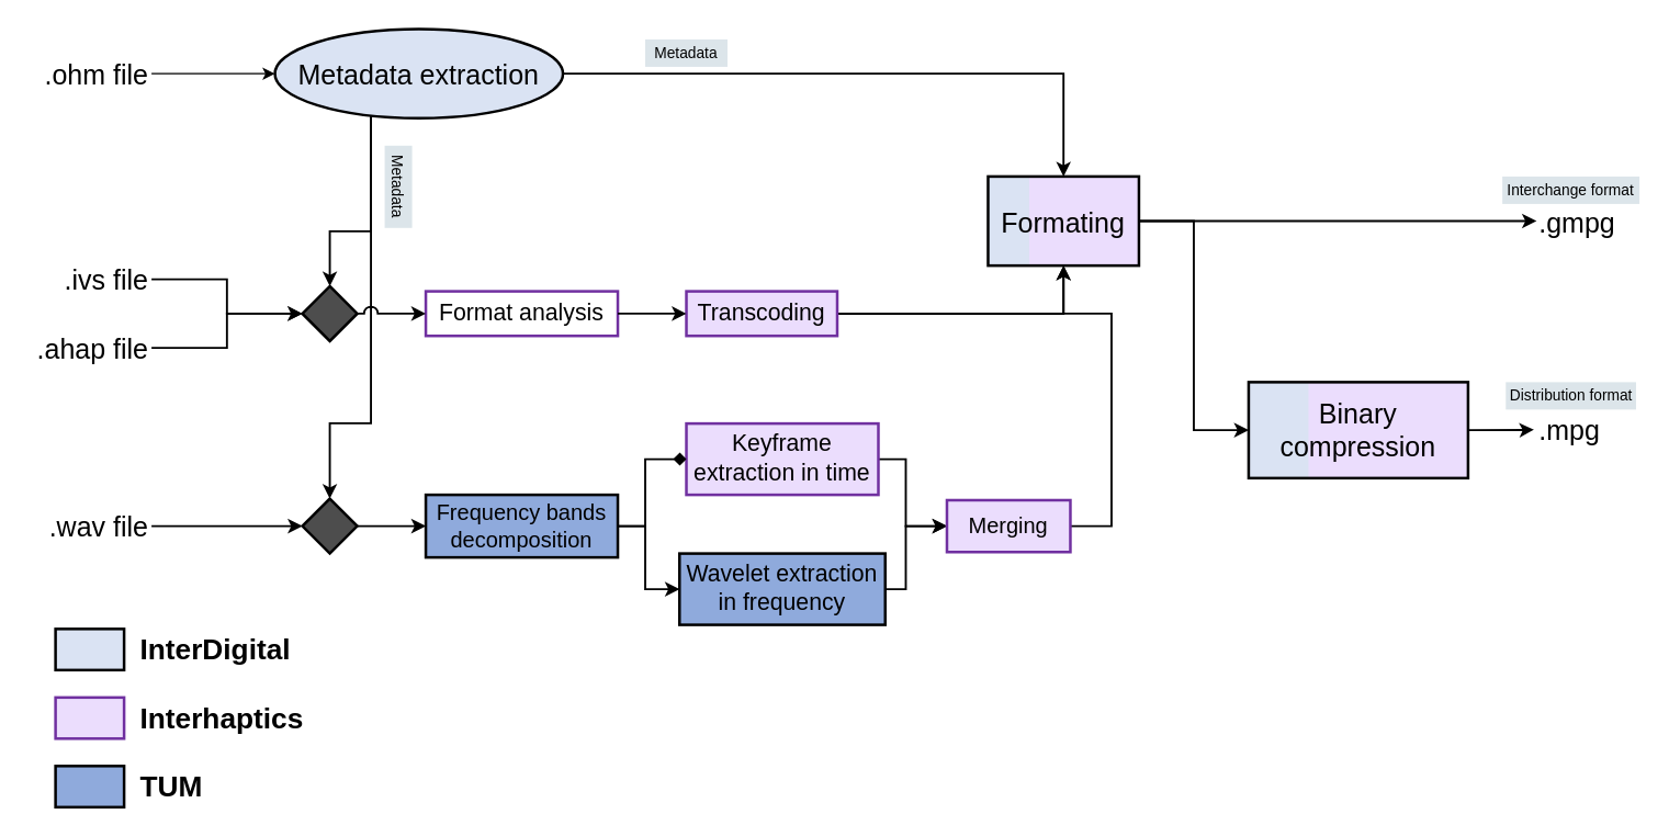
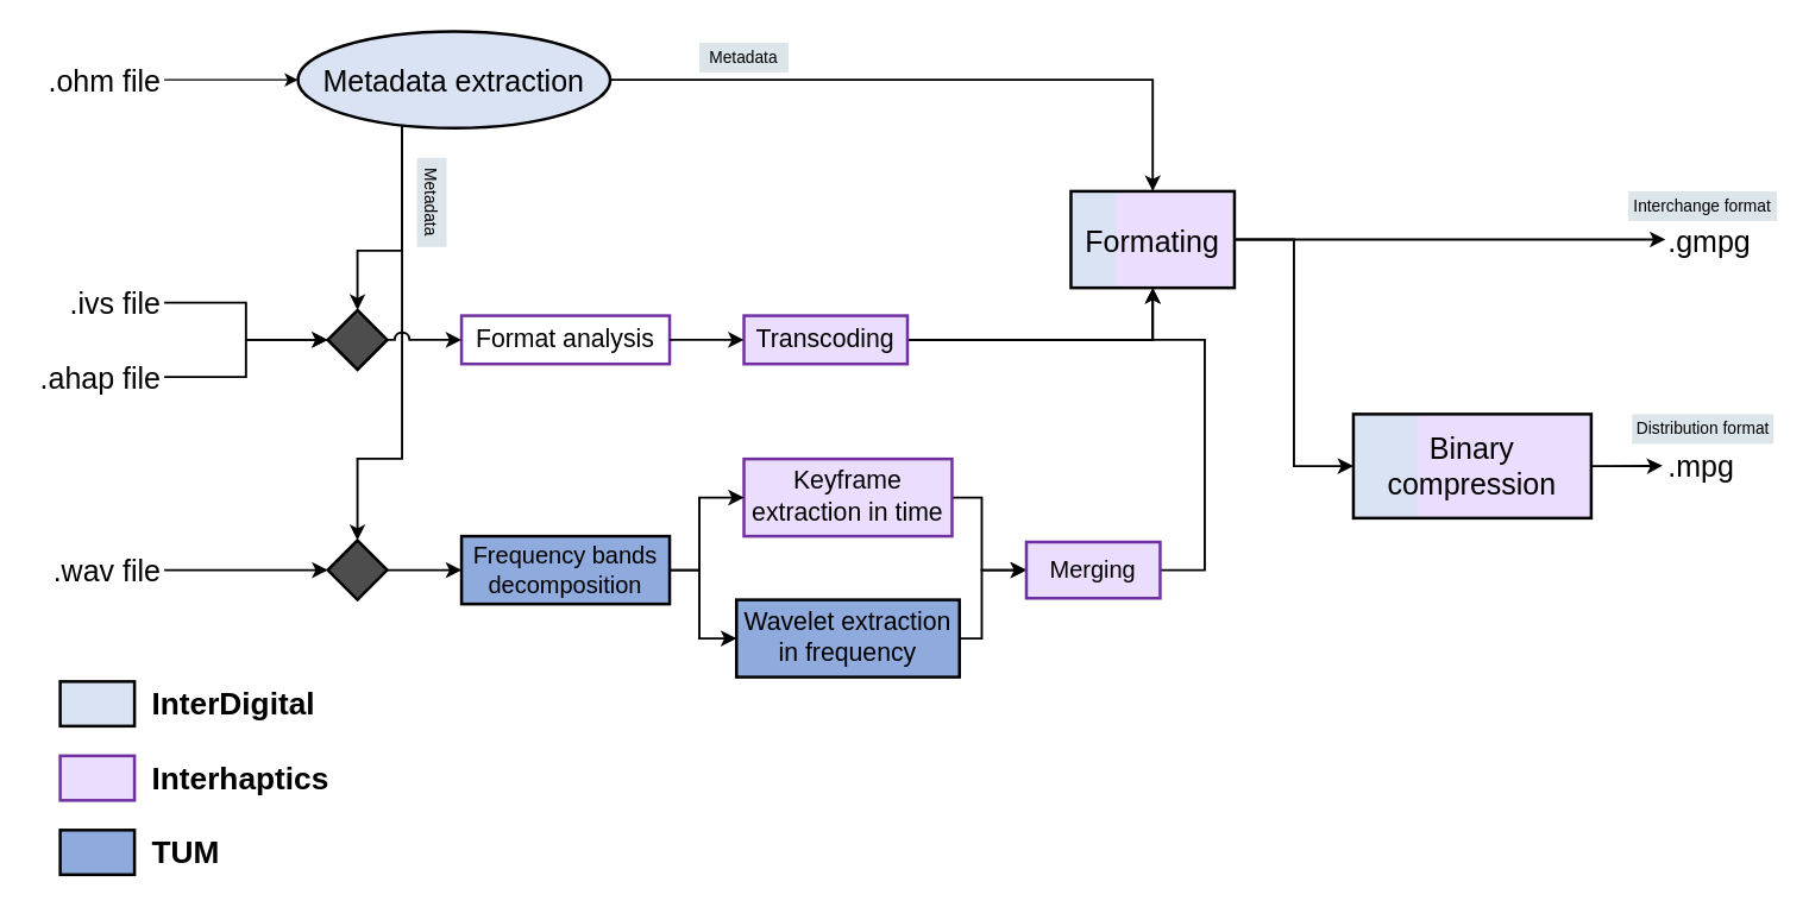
  <mxCell id="0" />
  <mxCell id="1" parent="0" />
  <mxCell id="2" value=".ohm file" style="text;html=1;strokeColor=none;fillColor=none;align=right;verticalAlign=middle;whiteSpace=wrap;rounded=0;fontSize=20;" parent="1" vertex="1"><mxGeometry x="20" y="38" width="90" height="30" as="geometry" /></mxCell>
  <mxCell id="3" value=".ivs file" style="text;html=1;strokeColor=none;fillColor=none;align=right;verticalAlign=middle;whiteSpace=wrap;rounded=0;fontSize=20;" parent="1" vertex="1"><mxGeometry x="20" y="178" width="90" height="50" as="geometry" /></mxCell>
  <mxCell id="4" value=".ahap&amp;nbsp;file" style="text;html=1;strokeColor=none;fillColor=none;align=right;verticalAlign=middle;whiteSpace=wrap;rounded=0;fontSize=20;" parent="1" vertex="1"><mxGeometry x="20" y="228" width="90" height="50" as="geometry" /></mxCell>
  <mxCell id="5" value=".wav file" style="text;html=1;strokeColor=none;fillColor=none;align=right;verticalAlign=middle;whiteSpace=wrap;rounded=0;fontSize=20;" parent="1" vertex="1"><mxGeometry x="20" y="358" width="90" height="50" as="geometry" /></mxCell>
  <mxCell id="6" style="edgeStyle=orthogonalEdgeStyle;rounded=0;jumpStyle=line;jumpSize=15;orthogonalLoop=1;jettySize=auto;html=1;fontSize=16;strokeWidth=1.5;" parent="1" source="7" target="33" edge="1"><mxGeometry relative="1" as="geometry"><mxPoint x="775" y="128" as="targetPoint" /></mxGeometry></mxCell>
  <mxCell id="7" value="Metadata extraction" style="ellipse;whiteSpace=wrap;html=1;fontSize=20;align=center;fillColor=#DAE3F3;strokeWidth=2;" parent="1" vertex="1"><mxGeometry x="200" y="20.5" width="210" height="65" as="geometry" /></mxCell>
  <mxCell id="8" style="edgeStyle=orthogonalEdgeStyle;rounded=0;orthogonalLoop=1;jettySize=auto;html=1;fontSize=20;" parent="1" source="2" target="7" edge="1"><mxGeometry x="90" y="242.5" as="geometry" /></mxCell>
  <mxCell id="9" value="" style="shape=hexagon;perimeter=hexagonPerimeter2;whiteSpace=wrap;html=1;fixedSize=1;fontSize=20;strokeColor=#000000;strokeWidth=2;fillColor=#4D4D4D;align=center;size=70;fontColor=#333333;" parent="1" vertex="1"><mxGeometry x="220" y="208" width="40" height="40" as="geometry" /></mxCell>
  <mxCell id="10" style="edgeStyle=orthogonalEdgeStyle;rounded=0;orthogonalLoop=1;jettySize=auto;html=1;fontSize=20;strokeWidth=1.5;" parent="1" source="3" target="9" edge="1"><mxGeometry x="90" y="242.5" as="geometry" /></mxCell>
  <mxCell id="11" style="edgeStyle=orthogonalEdgeStyle;rounded=0;orthogonalLoop=1;jettySize=auto;html=1;fontSize=20;strokeWidth=1.5;" parent="1" source="4" target="9" edge="1"><mxGeometry x="90" y="242.5" as="geometry" /></mxCell>
  <mxCell id="12" style="edgeStyle=orthogonalEdgeStyle;rounded=0;jumpStyle=arc;jumpSize=9;orthogonalLoop=1;jettySize=auto;html=1;fontSize=20;strokeWidth=1.5;" parent="1" source="7" target="9" edge="1"><mxGeometry x="90" y="242.5" as="geometry"><Array as="points"><mxPoint x="270" y="168" /><mxPoint x="240" y="168" /></Array></mxGeometry></mxCell>
  <mxCell id="13" value="" style="rhombus;whiteSpace=wrap;html=1;fontSize=20;strokeColor=#000000;strokeWidth=2;fillColor=#4D4D4D;align=center;" parent="1" vertex="1"><mxGeometry x="220" y="363" width="40" height="40" as="geometry" /></mxCell>
  <mxCell id="14" value="" style="edgeStyle=orthogonalEdgeStyle;rounded=0;orthogonalLoop=1;jettySize=auto;html=1;fontSize=20;strokeWidth=1.5;" parent="1" source="5" target="13" edge="1"><mxGeometry x="90" y="242.5" as="geometry" /></mxCell>
  <mxCell id="15" style="edgeStyle=orthogonalEdgeStyle;rounded=0;jumpStyle=line;jumpSize=15;orthogonalLoop=1;jettySize=auto;html=1;entryX=0.5;entryY=0;entryDx=0;entryDy=0;fontSize=20;strokeWidth=1.5;" parent="1" source="7" target="13" edge="1"><mxGeometry x="90" y="242.5" as="geometry"><Array as="points"><mxPoint x="270" y="308" /><mxPoint x="240" y="308" /></Array></mxGeometry></mxCell>
  <mxCell id="16" value="Format analysis" style="rounded=0;whiteSpace=wrap;html=1;fontSize=17;align=center;fillColor=#ffffff;strokeWidth=2;strokeColor=#7030A0;" parent="1" vertex="1"><mxGeometry x="310" y="211.75" width="140" height="32.5" as="geometry" /></mxCell>
  <mxCell id="17" style="edgeStyle=orthogonalEdgeStyle;rounded=0;jumpStyle=arc;jumpSize=9;orthogonalLoop=1;jettySize=auto;html=1;fontSize=20;strokeWidth=1.5;entryX=0;entryY=0.5;entryDx=0;entryDy=0;" parent="1" source="9" target="16" edge="1"><mxGeometry x="90" y="242.5" as="geometry"><mxPoint x="360" y="228" as="targetPoint" /></mxGeometry></mxCell>
  <mxCell id="18" style="edgeStyle=orthogonalEdgeStyle;rounded=0;jumpStyle=line;jumpSize=15;orthogonalLoop=1;jettySize=auto;html=1;fontSize=16;strokeWidth=1.5;entryX=0.5;entryY=1;entryDx=0;entryDy=0;" parent="1" source="19" edge="1"><mxGeometry relative="1" as="geometry"><mxPoint x="775" y="193" as="targetPoint" /><Array as="points"><mxPoint x="775" y="228" /></Array></mxGeometry></mxCell>
  <mxCell id="19" value="Transcoding" style="rounded=0;whiteSpace=wrap;html=1;fontSize=17;align=center;fillColor=#EBDDFD;strokeWidth=2;strokeColor=#7030A0;" parent="1" vertex="1"><mxGeometry x="500" y="211.75" width="110" height="32.5" as="geometry" /></mxCell>
  <mxCell id="20" value="" style="edgeStyle=orthogonalEdgeStyle;rounded=0;jumpStyle=arc;jumpSize=9;orthogonalLoop=1;jettySize=auto;html=1;fontSize=20;strokeWidth=1.5;" parent="1" source="16" target="19" edge="1"><mxGeometry x="90" y="242.5" as="geometry" /></mxCell>
  <mxCell id="21" value="Frequency bands decomposition" style="rounded=0;whiteSpace=wrap;html=1;fontSize=16;align=center;fillColor=#8FAADC;strokeWidth=2;strokeColor=#000000;" parent="1" vertex="1"><mxGeometry x="310" y="360.19" width="140" height="45.63" as="geometry" /></mxCell>
  <mxCell id="22" style="edgeStyle=orthogonalEdgeStyle;rounded=0;jumpStyle=line;jumpSize=15;orthogonalLoop=1;jettySize=auto;html=1;fontSize=20;strokeWidth=1.5;" parent="1" source="13" target="21" edge="1"><mxGeometry x="90" y="242.5" as="geometry" /></mxCell>
  <mxCell id="23" style="edgeStyle=orthogonalEdgeStyle;rounded=0;jumpStyle=line;jumpSize=15;orthogonalLoop=1;jettySize=auto;html=1;entryX=0;entryY=0.5;entryDx=0;entryDy=0;fontSize=16;strokeWidth=1.5;" parent="1" source="24" target="35" edge="1"><mxGeometry relative="1" as="geometry"><Array as="points"><mxPoint x="660" y="334" /><mxPoint x="660" y="383" /></Array></mxGeometry></mxCell>
  <mxCell id="24" value="Keyframe extraction in time" style="rounded=0;whiteSpace=wrap;html=1;fontSize=17;align=center;fillColor=#EBDDFD;strokeWidth=2;strokeColor=#7030A0;" parent="1" vertex="1"><mxGeometry x="500" y="308.19" width="140" height="52" as="geometry" /></mxCell>
- <mxCell id="25" style="edgeStyle=orthogonalEdgeStyle;rounded=0;jumpStyle=line;jumpSize=15;orthogonalLoop=1;jettySize=auto;html=1;fontSize=16;strokeWidth=1.5;entryX=0;entryY=0.5;entryDx=0;entryDy=0;endArrow=diamond;" parent="1" source="21" target="24" edge="1"><mxGeometry x="90" y="242.5" as="geometry"><mxPoint x="490" y="358" as="targetPoint" /><Array as="points"><mxPoint x="470" y="383" /><mxPoint x="470" y="334" /></Array></mxGeometry></mxCell>
+ <mxCell id="25" style="edgeStyle=orthogonalEdgeStyle;rounded=0;jumpStyle=line;jumpSize=15;orthogonalLoop=1;jettySize=auto;html=1;fontSize=16;strokeWidth=1.5;entryX=0;entryY=0.5;entryDx=0;entryDy=0;" parent="1" source="21" target="24" edge="1"><mxGeometry x="90" y="242.5" as="geometry"><mxPoint x="490" y="358" as="targetPoint" /><Array as="points"><mxPoint x="470" y="383" /><mxPoint x="470" y="334" /></Array></mxGeometry></mxCell>
  <mxCell id="26" style="edgeStyle=orthogonalEdgeStyle;rounded=0;jumpStyle=line;jumpSize=15;orthogonalLoop=1;jettySize=auto;html=1;entryX=0;entryY=0.5;entryDx=0;entryDy=0;fontSize=16;strokeWidth=1.5;" parent="1" source="27" target="35" edge="1"><mxGeometry relative="1" as="geometry"><Array as="points"><mxPoint x="660" y="429" /><mxPoint x="660" y="383" /></Array></mxGeometry></mxCell>
  <mxCell id="27" value="Wavelet extraction in frequency" style="rounded=0;whiteSpace=wrap;html=1;fontSize=17;align=center;fillColor=#8FAADC;strokeWidth=2;strokeColor=#000000;" parent="1" vertex="1"><mxGeometry x="495" y="403" width="150" height="52" as="geometry" /></mxCell>
  <mxCell id="28" style="edgeStyle=orthogonalEdgeStyle;rounded=0;jumpStyle=line;jumpSize=15;orthogonalLoop=1;jettySize=auto;html=1;fontSize=16;strokeWidth=1.5;entryX=0;entryY=0.5;entryDx=0;entryDy=0;" parent="1" source="21" target="27" edge="1"><mxGeometry x="90" y="242.5" as="geometry"><mxPoint x="410" y="438" as="targetPoint" /><Array as="points"><mxPoint x="470" y="383" /><mxPoint x="470" y="429" /></Array></mxGeometry></mxCell>
  <mxCell id="29" value="" style="group" parent="1" vertex="1" connectable="0"><mxGeometry x="720" y="128" width="110" height="65" as="geometry" /></mxCell>
  <mxCell id="30" value="" style="group" parent="29" vertex="1" connectable="0"><mxGeometry width="110" height="65" as="geometry" /></mxCell>
  <mxCell id="31" value="" style="rounded=0;whiteSpace=wrap;html=1;fontSize=20;align=center;fillColor=#DAE3F3;strokeWidth=2;strokeColor=none;gradientDirection=east;" parent="30" vertex="1"><mxGeometry width="110" height="65" as="geometry" /></mxCell>
  <mxCell id="32" value="" style="rounded=0;whiteSpace=wrap;html=1;fontSize=20;align=center;fillColor=#EBDDFD;strokeWidth=2;strokeColor=none;gradientDirection=east;" parent="30" vertex="1"><mxGeometry x="30" width="80" height="65" as="geometry" /></mxCell>
  <mxCell id="33" value="Formating" style="rounded=0;whiteSpace=wrap;html=1;fontSize=20;align=center;fillColor=none;strokeWidth=2;strokeColor=#000000;gradientDirection=east;gradientColor=#EBDDFD;" parent="29" vertex="1"><mxGeometry width="110" height="65" as="geometry" /></mxCell>
  <mxCell id="34" style="edgeStyle=orthogonalEdgeStyle;rounded=0;jumpStyle=line;jumpSize=15;orthogonalLoop=1;jettySize=auto;html=1;fontSize=16;strokeWidth=1.5;exitX=1;exitY=0.5;exitDx=0;exitDy=0;" parent="1" source="35" target="33" edge="1"><mxGeometry relative="1" as="geometry"><mxPoint x="775" y="193" as="targetPoint" /><Array as="points"><mxPoint x="810" y="383" /><mxPoint x="810" y="228" /><mxPoint x="775" y="228" /></Array></mxGeometry></mxCell>
  <mxCell id="35" value="Merging" style="rounded=0;whiteSpace=wrap;html=1;fontSize=16;align=center;fillColor=#EBDDFD;strokeWidth=2;strokeColor=#7030A0;" parent="1" vertex="1"><mxGeometry x="690" y="364.1" width="90" height="37.82" as="geometry" /></mxCell>
  <mxCell id="36" value="" style="edgeStyle=orthogonalEdgeStyle;rounded=0;jumpStyle=line;jumpSize=15;orthogonalLoop=1;jettySize=auto;html=1;fontSize=16;strokeWidth=1.5;entryX=0;entryY=0.5;entryDx=0;entryDy=0;" parent="1" source="33" target="39" edge="1"><mxGeometry relative="1" as="geometry"><mxPoint x="1150" y="161" as="targetPoint" /></mxGeometry></mxCell>
  <mxCell id="37" value="" style="edgeStyle=orthogonalEdgeStyle;rounded=0;jumpStyle=line;jumpSize=15;orthogonalLoop=1;jettySize=auto;html=1;fontSize=16;strokeWidth=1.5;entryX=-0.039;entryY=0.488;entryDx=0;entryDy=0;entryPerimeter=0;" parent="1" target="38" edge="1"><mxGeometry relative="1" as="geometry"><mxPoint x="1120" y="313" as="targetPoint" /><mxPoint x="1070" y="313" as="sourcePoint" /></mxGeometry></mxCell>
  <mxCell id="38" value=".mpg" style="text;html=1;strokeColor=none;fillColor=none;align=left;verticalAlign=middle;whiteSpace=wrap;rounded=0;fontSize=20;" parent="1" vertex="1"><mxGeometry x="1120" y="298" width="50" height="30" as="geometry" /></mxCell>
  <mxCell id="39" value=".gmpg" style="text;html=1;strokeColor=none;fillColor=none;align=left;verticalAlign=middle;whiteSpace=wrap;rounded=0;fontSize=20;" parent="1" vertex="1"><mxGeometry x="1120" y="145.5" width="50" height="30" as="geometry" /></mxCell>
  <mxCell id="40" value="Interchange format" style="rounded=0;whiteSpace=wrap;html=1;fontSize=11;strokeColor=none;strokeWidth=2;fillColor=#DCE5EA;gradientColor=none;gradientDirection=east;align=center;" parent="1" vertex="1"><mxGeometry x="1095" y="128" width="100" height="20" as="geometry" /></mxCell>
  <mxCell id="41" value="Distribution format" style="rounded=0;whiteSpace=wrap;html=1;fontSize=11;strokeColor=none;strokeWidth=2;fillColor=#DCE5EA;gradientColor=none;gradientDirection=east;align=center;" parent="1" vertex="1"><mxGeometry x="1097.5" y="278" width="95" height="20" as="geometry" /></mxCell>
  <mxCell id="42" value="Metadata" style="rounded=0;whiteSpace=wrap;html=1;fontSize=11;strokeColor=none;strokeWidth=2;fillColor=#DCE5EA;gradientColor=none;gradientDirection=east;align=center;" parent="1" vertex="1"><mxGeometry x="470" y="28" width="60" height="20" as="geometry" /></mxCell>
  <mxCell id="43" value="Metadata" style="rounded=0;whiteSpace=wrap;html=1;fontSize=11;strokeColor=none;strokeWidth=2;fillColor=#DCE5EA;gradientColor=none;gradientDirection=east;align=center;rotation=90;" parent="1" vertex="1"><mxGeometry x="260" y="125.5" width="60" height="20" as="geometry" /></mxCell>
  <mxCell id="44" value="" style="group" parent="1" vertex="1" connectable="0"><mxGeometry x="40" y="458" width="150" height="130" as="geometry" /></mxCell>
  <mxCell id="45" value="" style="group" parent="44" vertex="1" connectable="0"><mxGeometry width="150" height="30" as="geometry" /></mxCell>
  <mxCell id="46" value="" style="rounded=0;whiteSpace=wrap;html=1;fontSize=20;align=center;fillColor=#DAE3F3;strokeWidth=2;" parent="45" vertex="1"><mxGeometry width="50" height="30" as="geometry" /></mxCell>
  <mxCell id="47" value="InterDigital" style="text;html=1;strokeColor=none;fillColor=none;align=left;verticalAlign=middle;whiteSpace=wrap;rounded=0;fontSize=21;fontStyle=1" parent="45" vertex="1"><mxGeometry x="60" width="90" height="30" as="geometry" /></mxCell>
  <mxCell id="48" value="" style="group" parent="44" vertex="1" connectable="0"><mxGeometry y="50" width="150" height="30" as="geometry" /></mxCell>
  <mxCell id="49" value="" style="rounded=0;whiteSpace=wrap;html=1;fontSize=20;align=center;fillColor=#EBDDFD;strokeColor=#7030A0;strokeWidth=2;" parent="48" vertex="1"><mxGeometry width="50" height="30" as="geometry" /></mxCell>
  <mxCell id="50" value="Interhaptics" style="text;html=1;strokeColor=none;fillColor=none;align=left;verticalAlign=middle;whiteSpace=wrap;rounded=0;fontSize=21;fontStyle=1" parent="48" vertex="1"><mxGeometry x="60" width="90" height="30" as="geometry" /></mxCell>
  <mxCell id="51" value="" style="group" parent="44" vertex="1" connectable="0"><mxGeometry y="100" width="150" height="30" as="geometry" /></mxCell>
  <mxCell id="52" value="" style="rounded=0;whiteSpace=wrap;html=1;fontSize=20;align=center;fillColor=#8FAADC;strokeWidth=2;" parent="51" vertex="1"><mxGeometry width="50" height="30" as="geometry" /></mxCell>
  <mxCell id="53" value="TUM" style="text;html=1;strokeColor=none;fillColor=none;align=left;verticalAlign=middle;whiteSpace=wrap;rounded=0;fontSize=21;fontStyle=1" parent="51" vertex="1"><mxGeometry x="60" width="90" height="30" as="geometry" /></mxCell>
  <mxCell id="54" value="" style="group" parent="1" vertex="1" connectable="0"><mxGeometry x="910" y="278" width="160" height="70" as="geometry" /></mxCell>
  <mxCell id="55" value="" style="group" parent="54" vertex="1" connectable="0"><mxGeometry width="160" height="70" as="geometry" /></mxCell>
  <mxCell id="56" value="" style="rounded=0;whiteSpace=wrap;html=1;fontSize=20;align=center;fillColor=#DAE3F3;strokeWidth=2;strokeColor=none;gradientDirection=east;" parent="55" vertex="1"><mxGeometry width="160" height="70" as="geometry" /></mxCell>
  <mxCell id="57" value="" style="rounded=0;whiteSpace=wrap;html=1;fontSize=20;align=center;fillColor=#EBDDFD;strokeWidth=2;strokeColor=none;gradientDirection=east;" parent="55" vertex="1"><mxGeometry x="43.636" width="116.364" height="70" as="geometry" /></mxCell>
  <mxCell id="58" value="Binary compression" style="rounded=0;whiteSpace=wrap;html=1;fontSize=20;align=center;fillColor=none;strokeWidth=2;strokeColor=#000000;gradientDirection=east;gradientColor=#EBDDFD;" parent="54" vertex="1"><mxGeometry width="160" height="70" as="geometry" /></mxCell>
  <mxCell id="59" value="" style="edgeStyle=orthogonalEdgeStyle;rounded=0;jumpStyle=line;jumpSize=15;orthogonalLoop=1;jettySize=auto;html=1;fontSize=16;strokeWidth=1.5;entryX=0;entryY=0.5;entryDx=0;entryDy=0;exitX=1;exitY=0.5;exitDx=0;exitDy=0;" parent="1" source="33" target="58" edge="1"><mxGeometry relative="1" as="geometry"><mxPoint x="840" y="170.5" as="sourcePoint" /><mxPoint x="920" y="323" as="targetPoint" /><Array as="points"><mxPoint x="870" y="161" /><mxPoint x="870" y="313" /></Array></mxGeometry></mxCell>
